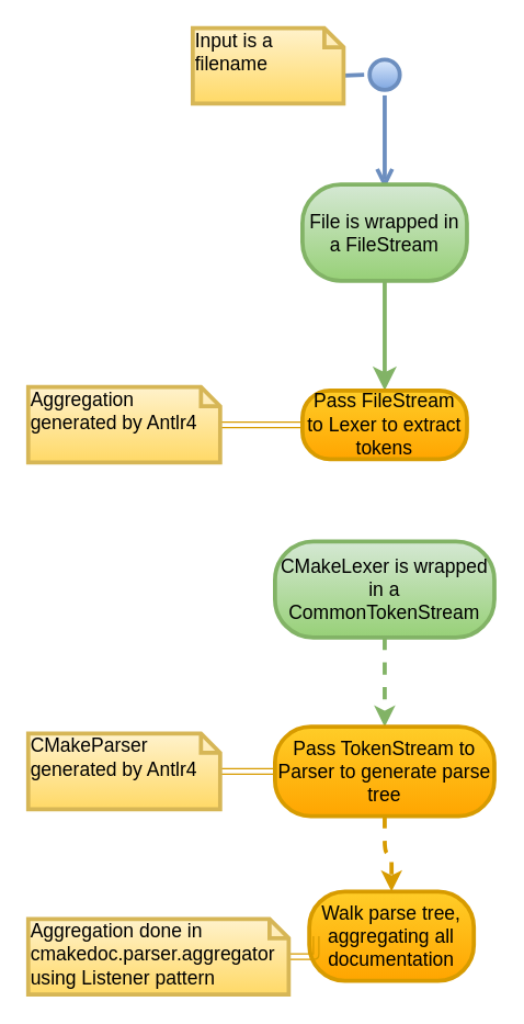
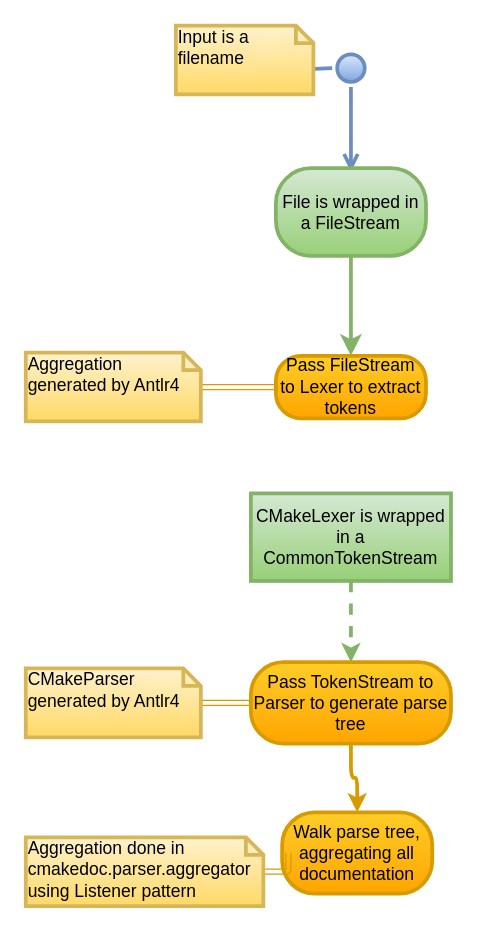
  <mxCell id="0" />
  <mxCell id="1" parent="0" />
  <mxCell id="2" value="" style="ellipse;html=1;shape=startState;fillColor=#dae8fc;strokeColor=#6c8ebf;gradientColor=#7ea6e0;strokeWidth=3;" parent="1" vertex="1"><mxGeometry x="265" y="39" width="30" height="30" as="geometry" /></mxCell>
  <mxCell id="3" value="" style="edgeStyle=orthogonalEdgeStyle;html=1;verticalAlign=bottom;endArrow=open;endSize=8;strokeColor=#6c8ebf;entryX=0.5;entryY=0;entryDx=0;entryDy=0;gradientColor=#7ea6e0;fillColor=#dae8fc;strokeWidth=3;" parent="1" source="2" edge="1"><mxGeometry relative="1" as="geometry"><mxPoint x="280" y="137" as="targetPoint" /><Array as="points"><mxPoint x="280" y="84" /><mxPoint x="280" y="84" /></Array></mxGeometry></mxCell>
  <mxCell id="4" style="rounded=0;orthogonalLoop=1;jettySize=auto;html=1;exitX=0;exitY=0;exitDx=110;exitDy=34.5;exitPerimeter=0;entryX=0;entryY=0.5;entryDx=0;entryDy=0;endArrow=none;endFill=0;strokeWidth=3;gradientColor=#7ea6e0;fillColor=#dae8fc;strokeColor=#6c8ebf;" parent="1" source="5" target="2" edge="1"><mxGeometry relative="1" as="geometry" /></mxCell>
  <mxCell id="5" value="Input is a filename" style="shape=note;whiteSpace=wrap;html=1;size=14;verticalAlign=top;align=left;spacingTop=-6;gradientColor=#ffd966;fillColor=#fff2cc;strokeColor=#d6b656;strokeWidth=3;fontSize=14;" parent="1" vertex="1"><mxGeometry x="140" y="20" width="110" height="55" as="geometry" /></mxCell>
  <mxCell id="6" style="edgeStyle=orthogonalEdgeStyle;rounded=1;orthogonalLoop=1;jettySize=auto;html=1;gradientColor=#97d077;fillColor=#d5e8d4;strokeColor=#82b366;endSize=8;startSize=6;strokeWidth=3;" edge="1" parent="1" source="7"><mxGeometry relative="1" as="geometry"><mxPoint x="280" y="284" as="targetPoint" /></mxGeometry></mxCell>
  <mxCell id="7" value="&lt;font style=&quot;font-size: 14px&quot;&gt;File is wrapped in a FileStream&lt;/font&gt;" style="rounded=1;whiteSpace=wrap;html=1;arcSize=40;fillColor=#d5e8d4;strokeColor=#82b366;gradientColor=#97d077;strokeWidth=3;fontSize=14;" vertex="1" parent="1"><mxGeometry x="220" y="134" width="120" height="70" as="geometry" /></mxCell>
  <mxCell id="8" value="Pass FileStream to Lexer to extract tokens" style="rounded=1;whiteSpace=wrap;html=1;arcSize=40;fillColor=#ffcd28;strokeColor=#d79b00;gradientColor=#ffa500;strokeWidth=3;fontSize=14;" vertex="1" parent="1"><mxGeometry x="220" y="284" width="120" height="50" as="geometry" /></mxCell>
  <mxCell id="9" value="" style="edgeStyle=orthogonalEdgeStyle;rounded=1;orthogonalLoop=1;jettySize=auto;html=1;strokeWidth=1;gradientColor=#ffa500;fillColor=#ffcd28;strokeColor=#d79b00;shape=link;" edge="1" parent="1" source="10" target="8"><mxGeometry relative="1" as="geometry" /></mxCell>
  <mxCell id="10" value="Aggregation generated by Antlr4" style="shape=note;whiteSpace=wrap;html=1;size=14;verticalAlign=top;align=left;spacingTop=-6;gradientColor=#ffd966;fillColor=#fff2cc;strokeColor=#d6b656;strokeWidth=3;fontSize=14;" vertex="1" parent="1"><mxGeometry x="20" y="281.5" width="140" height="55" as="geometry" /></mxCell>
  <mxCell id="11" value="" style="edgeStyle=orthogonalEdgeStyle;rounded=1;orthogonalLoop=1;jettySize=auto;html=1;startSize=8;strokeWidth=3;gradientColor=#97d077;fillColor=#d5e8d4;strokeColor=#82b366;dashed=1;" edge="1" parent="1" source="12" target="14"><mxGeometry relative="1" as="geometry" /></mxCell>
- <mxCell id="12" value="&lt;font style=&quot;font-size: 14px&quot;&gt;CMakeLexer is wrapped in a CommonTokenStream&lt;/font&gt;" style="rounded=1;whiteSpace=wrap;html=1;arcSize=40;fillColor=#d5e8d4;strokeColor=#82b366;gradientColor=#97d077;strokeWidth=3;fontSize=14;" vertex="1" parent="1"><mxGeometry x="200" y="394" width="160" height="70" as="geometry" /></mxCell>
- <mxCell id="13" value="" style="edgeStyle=orthogonalEdgeStyle;rounded=1;orthogonalLoop=1;jettySize=auto;html=1;strokeWidth=3;gradientColor=#ffa500;fillColor=#ffcd28;strokeColor=#d79b00;startSize=8;dashed=1;" edge="1" parent="1" source="14" target="17"><mxGeometry relative="1" as="geometry" /></mxCell>
+ <mxCell id="12" value="&lt;font style=&quot;font-size: 14px&quot;&gt;CMakeLexer is wrapped in a CommonTokenStream&lt;/font&gt;" style="whiteSpace=wrap;html=1;arcSize=40;fillColor=#d5e8d4;strokeColor=#82b366;gradientColor=#97d077;strokeWidth=3;fontSize=14;rounded=0;" vertex="1" parent="1"><mxGeometry x="200" y="394" width="160" height="70" as="geometry" /></mxCell>
+ <mxCell id="13" value="" style="edgeStyle=orthogonalEdgeStyle;rounded=1;orthogonalLoop=1;jettySize=auto;html=1;strokeWidth=3;gradientColor=#ffa500;fillColor=#ffcd28;strokeColor=#d79b00;startSize=8;" edge="1" parent="1" source="14" target="17"><mxGeometry relative="1" as="geometry" /></mxCell>
  <mxCell id="14" value="Pass TokenStream to Parser to generate parse tree" style="rounded=1;whiteSpace=wrap;html=1;arcSize=40;fillColor=#ffcd28;strokeColor=#d79b00;gradientColor=#ffa500;strokeWidth=3;fontSize=14;" vertex="1" parent="1"><mxGeometry x="200" y="529" width="160" height="65" as="geometry" /></mxCell>
  <mxCell id="15" value="" style="edgeStyle=orthogonalEdgeStyle;rounded=1;orthogonalLoop=1;jettySize=auto;html=1;strokeWidth=1;shape=link;gradientColor=#ffa500;fillColor=#ffcd28;strokeColor=#d79b00;" edge="1" parent="1" source="16" target="14"><mxGeometry relative="1" as="geometry" /></mxCell>
  <mxCell id="16" value="CMakeParser generated by Antlr4" style="shape=note;whiteSpace=wrap;html=1;size=14;verticalAlign=top;align=left;spacingTop=-6;gradientColor=#ffd966;fillColor=#fff2cc;strokeColor=#d6b656;strokeWidth=3;fontSize=14;" vertex="1" parent="1"><mxGeometry x="20" y="534" width="140" height="55" as="geometry" /></mxCell>
  <mxCell id="17" value="Walk parse tree, aggregating all documentation" style="rounded=1;whiteSpace=wrap;html=1;arcSize=40;fillColor=#ffcd28;strokeColor=#d79b00;gradientColor=#ffa500;strokeWidth=3;fontSize=14;" vertex="1" parent="1"><mxGeometry x="225" y="649" width="120" height="65" as="geometry" /></mxCell>
  <mxCell id="18" value="" style="edgeStyle=orthogonalEdgeStyle;shape=link;rounded=1;orthogonalLoop=1;jettySize=auto;html=1;strokeWidth=1;gradientColor=#ffa500;fillColor=#ffcd28;strokeColor=#d79b00;" edge="1" parent="1" source="19" target="17"><mxGeometry relative="1" as="geometry" /></mxCell>
  <mxCell id="19" value="Aggregation done in&lt;br&gt;cmakedoc.parser.aggregator&lt;br&gt;using Listener pattern" style="shape=note;whiteSpace=wrap;html=1;size=14;verticalAlign=top;align=left;spacingTop=-6;gradientColor=#ffd966;fillColor=#fff2cc;strokeColor=#d6b656;strokeWidth=3;fontSize=14;" vertex="1" parent="1"><mxGeometry x="20" y="669" width="190" height="55" as="geometry" /></mxCell>
